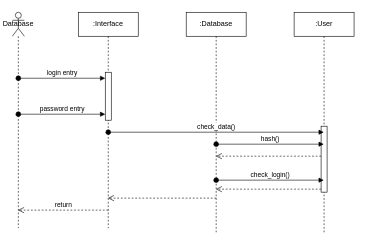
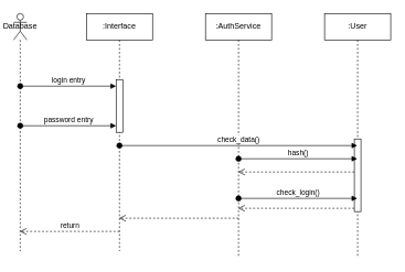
  <mxCell id="0" />
  <mxCell id="1" parent="0" />
  <mxCell id="2" value=":User" style="shape=umlLifeline;perimeter=lifelinePerimeter;whiteSpace=wrap;html=1;container=1;dropTarget=0;collapsible=0;recursiveResize=0;outlineConnect=0;portConstraint=eastwest;newEdgeStyle={&quot;curved&quot;:0,&quot;rounded&quot;:0};" vertex="1" parent="1"><mxGeometry x="490" y="20" width="100" height="370" as="geometry" /></mxCell>
  <mxCell id="3" value="" style="html=1;points=[[0,0,0,0,5],[0,1,0,0,-5],[1,0,0,0,5],[1,1,0,0,-5]];perimeter=orthogonalPerimeter;outlineConnect=0;targetShapes=umlLifeline;portConstraint=eastwest;newEdgeStyle={&quot;curved&quot;:0,&quot;rounded&quot;:0};" vertex="1" parent="2"><mxGeometry x="45" y="190" width="10" height="110" as="geometry" /></mxCell>
- <mxCell id="4" value=":Database" style="shape=umlLifeline;perimeter=lifelinePerimeter;whiteSpace=wrap;html=1;container=1;dropTarget=0;collapsible=0;recursiveResize=0;outlineConnect=0;portConstraint=eastwest;newEdgeStyle={&quot;curved&quot;:0,&quot;rounded&quot;:0};" vertex="1" parent="1"><mxGeometry x="310" y="20" width="100" height="370" as="geometry" /></mxCell>
+ <mxCell id="4" value=":AuthService" style="shape=umlLifeline;perimeter=lifelinePerimeter;whiteSpace=wrap;html=1;container=1;dropTarget=0;collapsible=0;recursiveResize=0;outlineConnect=0;portConstraint=eastwest;newEdgeStyle={&quot;curved&quot;:0,&quot;rounded&quot;:0};" vertex="1" parent="1"><mxGeometry x="310" y="20" width="100" height="370" as="geometry" /></mxCell>
  <mxCell id="5" value=":Interface" style="shape=umlLifeline;perimeter=lifelinePerimeter;whiteSpace=wrap;html=1;container=1;dropTarget=0;collapsible=0;recursiveResize=0;outlineConnect=0;portConstraint=eastwest;newEdgeStyle={&quot;curved&quot;:0,&quot;rounded&quot;:0};" vertex="1" parent="1"><mxGeometry x="130" y="20" width="100" height="360" as="geometry" /></mxCell>
  <mxCell id="6" value="" style="html=1;points=[[0,0,0,0,5],[0,1,0,0,-5],[1,0,0,0,5],[1,1,0,0,-5]];perimeter=orthogonalPerimeter;outlineConnect=0;targetShapes=umlLifeline;portConstraint=eastwest;newEdgeStyle={&quot;curved&quot;:0,&quot;rounded&quot;:0};" vertex="1" parent="5"><mxGeometry x="45" y="100" width="10" height="80" as="geometry" /></mxCell>
  <mxCell id="7" value="Database" style="shape=umlLifeline;perimeter=lifelinePerimeter;whiteSpace=wrap;html=1;container=1;dropTarget=0;collapsible=0;recursiveResize=0;outlineConnect=0;portConstraint=eastwest;newEdgeStyle={&quot;curved&quot;:0,&quot;rounded&quot;:0};participant=umlActor;" vertex="1" parent="1"><mxGeometry x="20" y="20" width="20" height="360" as="geometry" /></mxCell>
  <mxCell id="8" value="login entry" style="html=1;verticalAlign=bottom;startArrow=oval;startFill=1;endArrow=block;startSize=8;curved=0;rounded=0;" edge="1" parent="1" target="6"><mxGeometry width="60" relative="1" as="geometry"><mxPoint x="30" y="130" as="sourcePoint" /><mxPoint x="90" y="130" as="targetPoint" /></mxGeometry></mxCell>
  <mxCell id="9" value="password entry" style="html=1;verticalAlign=bottom;startArrow=oval;startFill=1;endArrow=block;startSize=8;curved=0;rounded=0;" edge="1" parent="1" target="6"><mxGeometry width="60" relative="1" as="geometry"><mxPoint x="30" y="190" as="sourcePoint" /><mxPoint x="170" y="190" as="targetPoint" /></mxGeometry></mxCell>
  <mxCell id="10" value="check_data()" style="html=1;verticalAlign=bottom;startArrow=oval;startFill=1;endArrow=block;startSize=8;curved=0;rounded=0;" edge="1" parent="1" target="2"><mxGeometry x="0.001" width="60" relative="1" as="geometry"><mxPoint x="180" y="220" as="sourcePoint" /><mxPoint x="240" y="220" as="targetPoint" /><mxPoint as="offset" /></mxGeometry></mxCell>
  <mxCell id="11" value="hash()" style="html=1;verticalAlign=bottom;startArrow=oval;startFill=1;endArrow=block;startSize=8;curved=0;rounded=0;" edge="1" parent="1" target="2"><mxGeometry width="60" relative="1" as="geometry"><mxPoint x="360" y="240" as="sourcePoint" /><mxPoint x="420" y="240" as="targetPoint" /></mxGeometry></mxCell>
  <mxCell id="12" value="" style="html=1;verticalAlign=bottom;endArrow=open;dashed=1;endSize=8;curved=0;rounded=0;" edge="1" parent="1"><mxGeometry relative="1" as="geometry"><mxPoint x="535" y="260" as="sourcePoint" /><mxPoint x="359.5" y="260" as="targetPoint" /></mxGeometry></mxCell>
  <mxCell id="13" value="check_login()" style="html=1;verticalAlign=bottom;startArrow=oval;startFill=1;endArrow=block;startSize=8;curved=0;rounded=0;" edge="1" parent="1" target="2"><mxGeometry width="60" relative="1" as="geometry"><mxPoint x="360" y="300" as="sourcePoint" /><mxPoint x="420" y="300" as="targetPoint" /></mxGeometry></mxCell>
  <mxCell id="14" value="" style="html=1;verticalAlign=bottom;endArrow=open;dashed=1;endSize=8;curved=0;rounded=0;exitX=0;exitY=1;exitDx=0;exitDy=-5;exitPerimeter=0;" edge="1" parent="1" source="3" target="4"><mxGeometry relative="1" as="geometry"><mxPoint x="530" y="320" as="sourcePoint" /><mxPoint x="450" y="320" as="targetPoint" /></mxGeometry></mxCell>
  <mxCell id="15" value="" style="html=1;verticalAlign=bottom;endArrow=open;dashed=1;endSize=8;curved=0;rounded=0;" edge="1" parent="1" target="5"><mxGeometry relative="1" as="geometry"><mxPoint x="360" y="330" as="sourcePoint" /><mxPoint x="280" y="330" as="targetPoint" /></mxGeometry></mxCell>
  <mxCell id="16" value="return" style="html=1;verticalAlign=bottom;endArrow=open;dashed=1;endSize=8;curved=0;rounded=0;" edge="1" parent="1" target="7"><mxGeometry relative="1" as="geometry"><mxPoint x="180" y="350" as="sourcePoint" /><mxPoint x="100" y="350" as="targetPoint" /></mxGeometry></mxCell>
